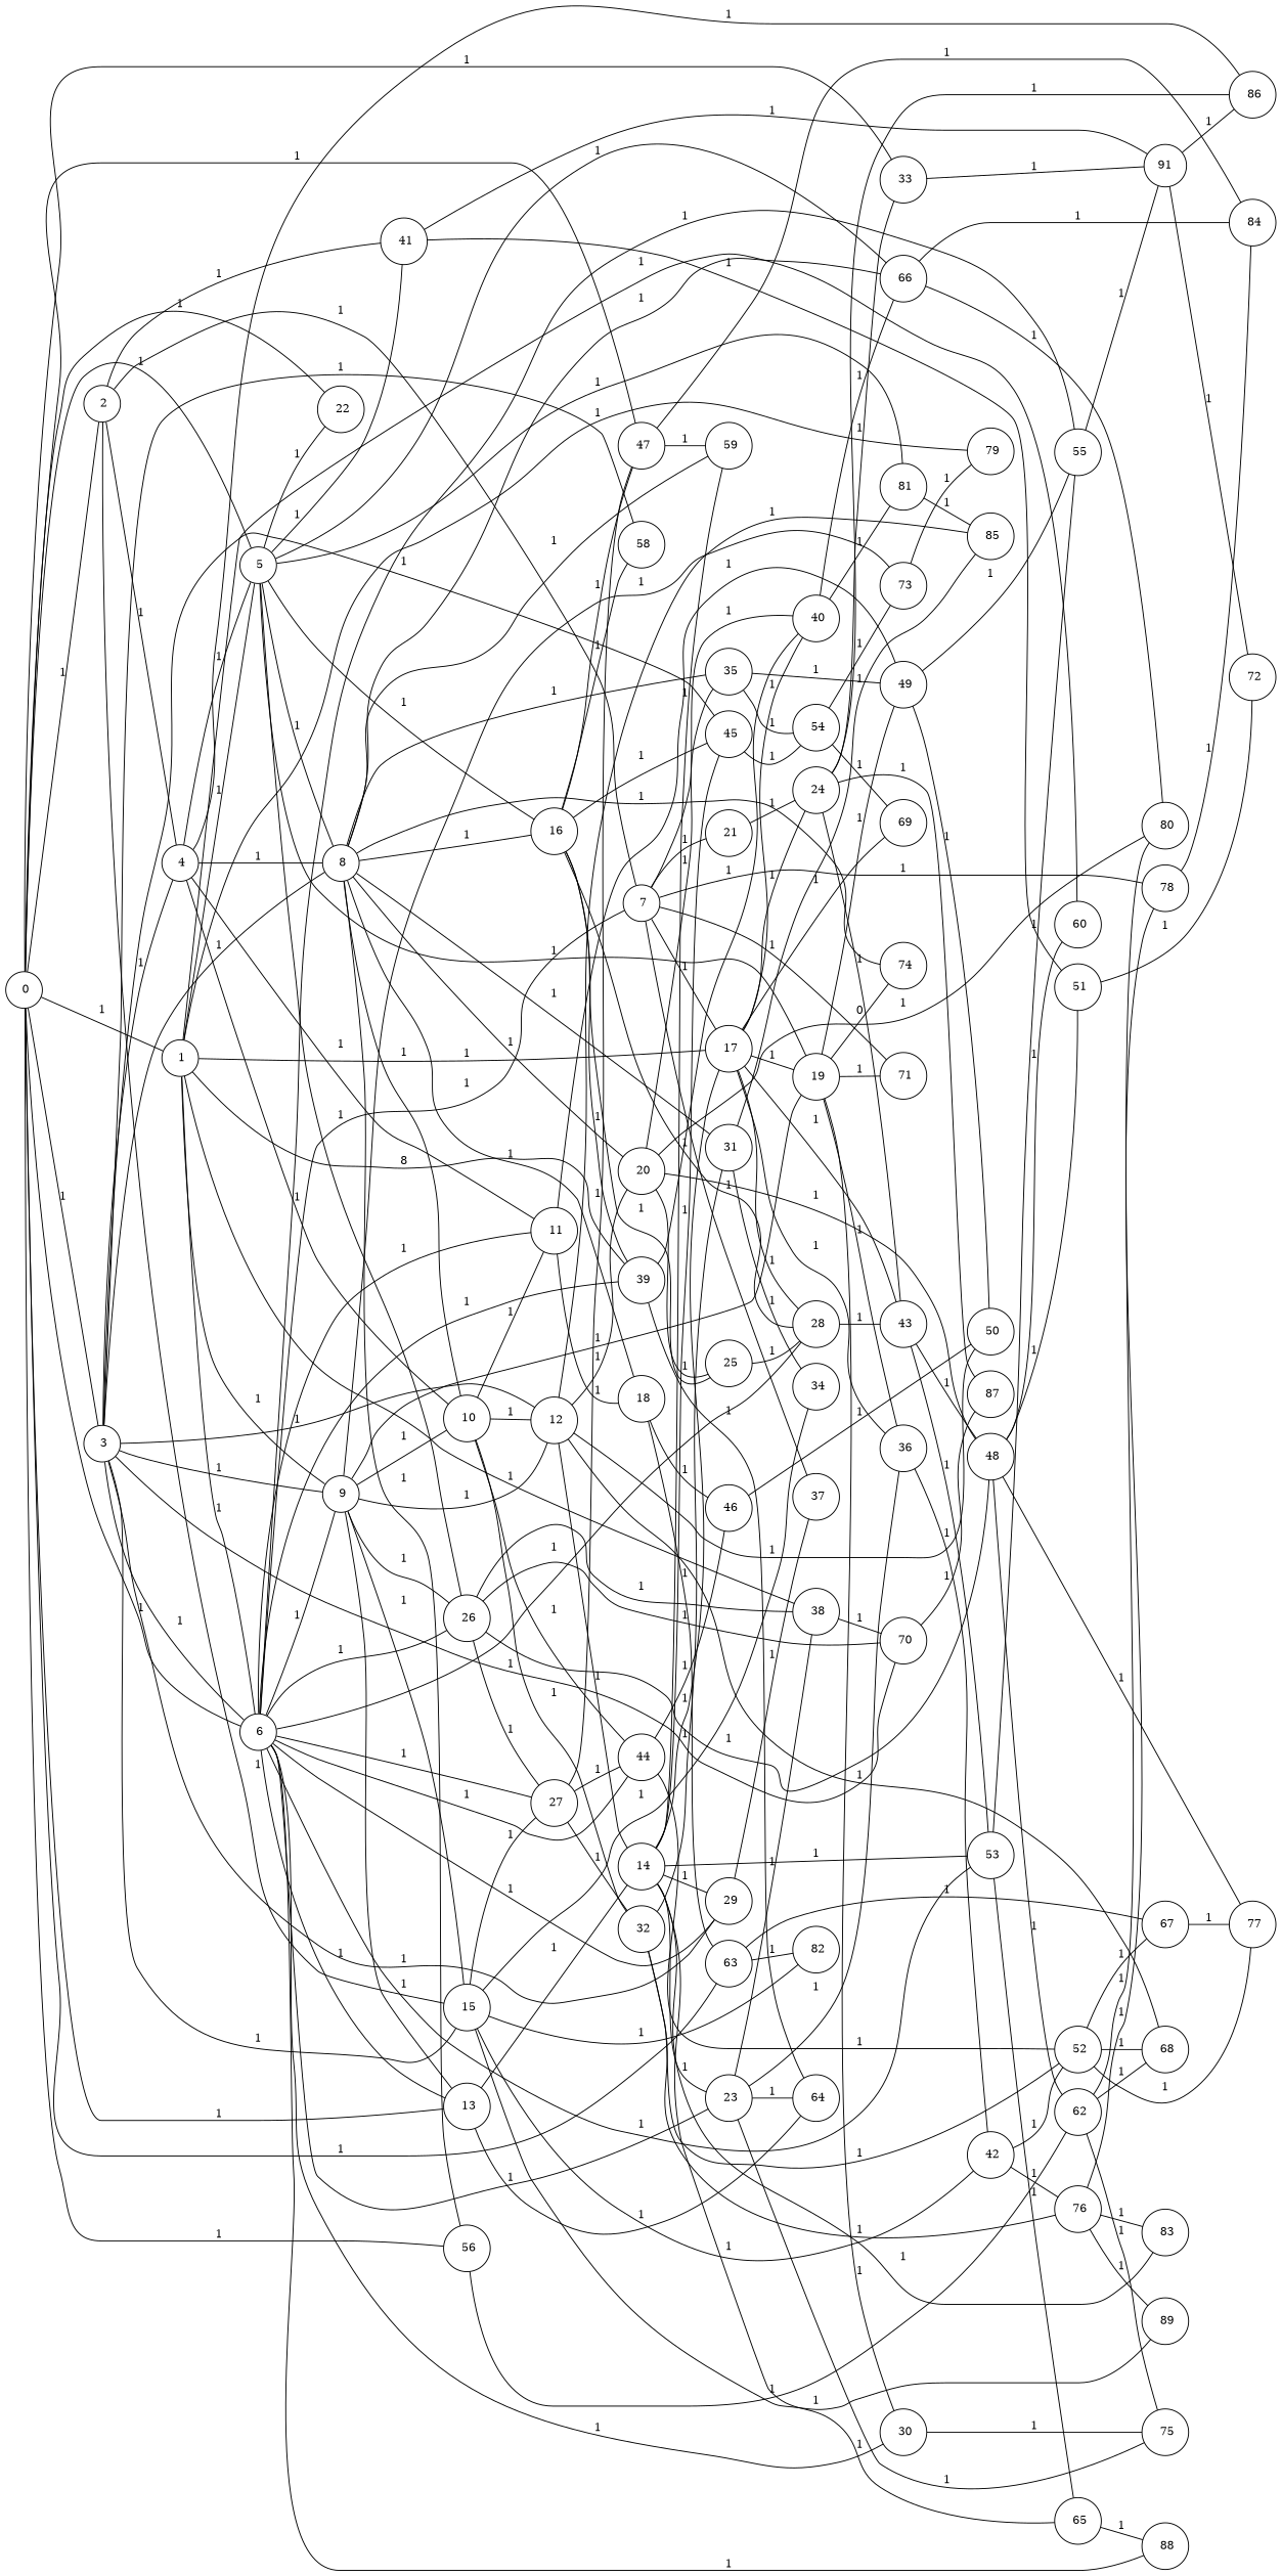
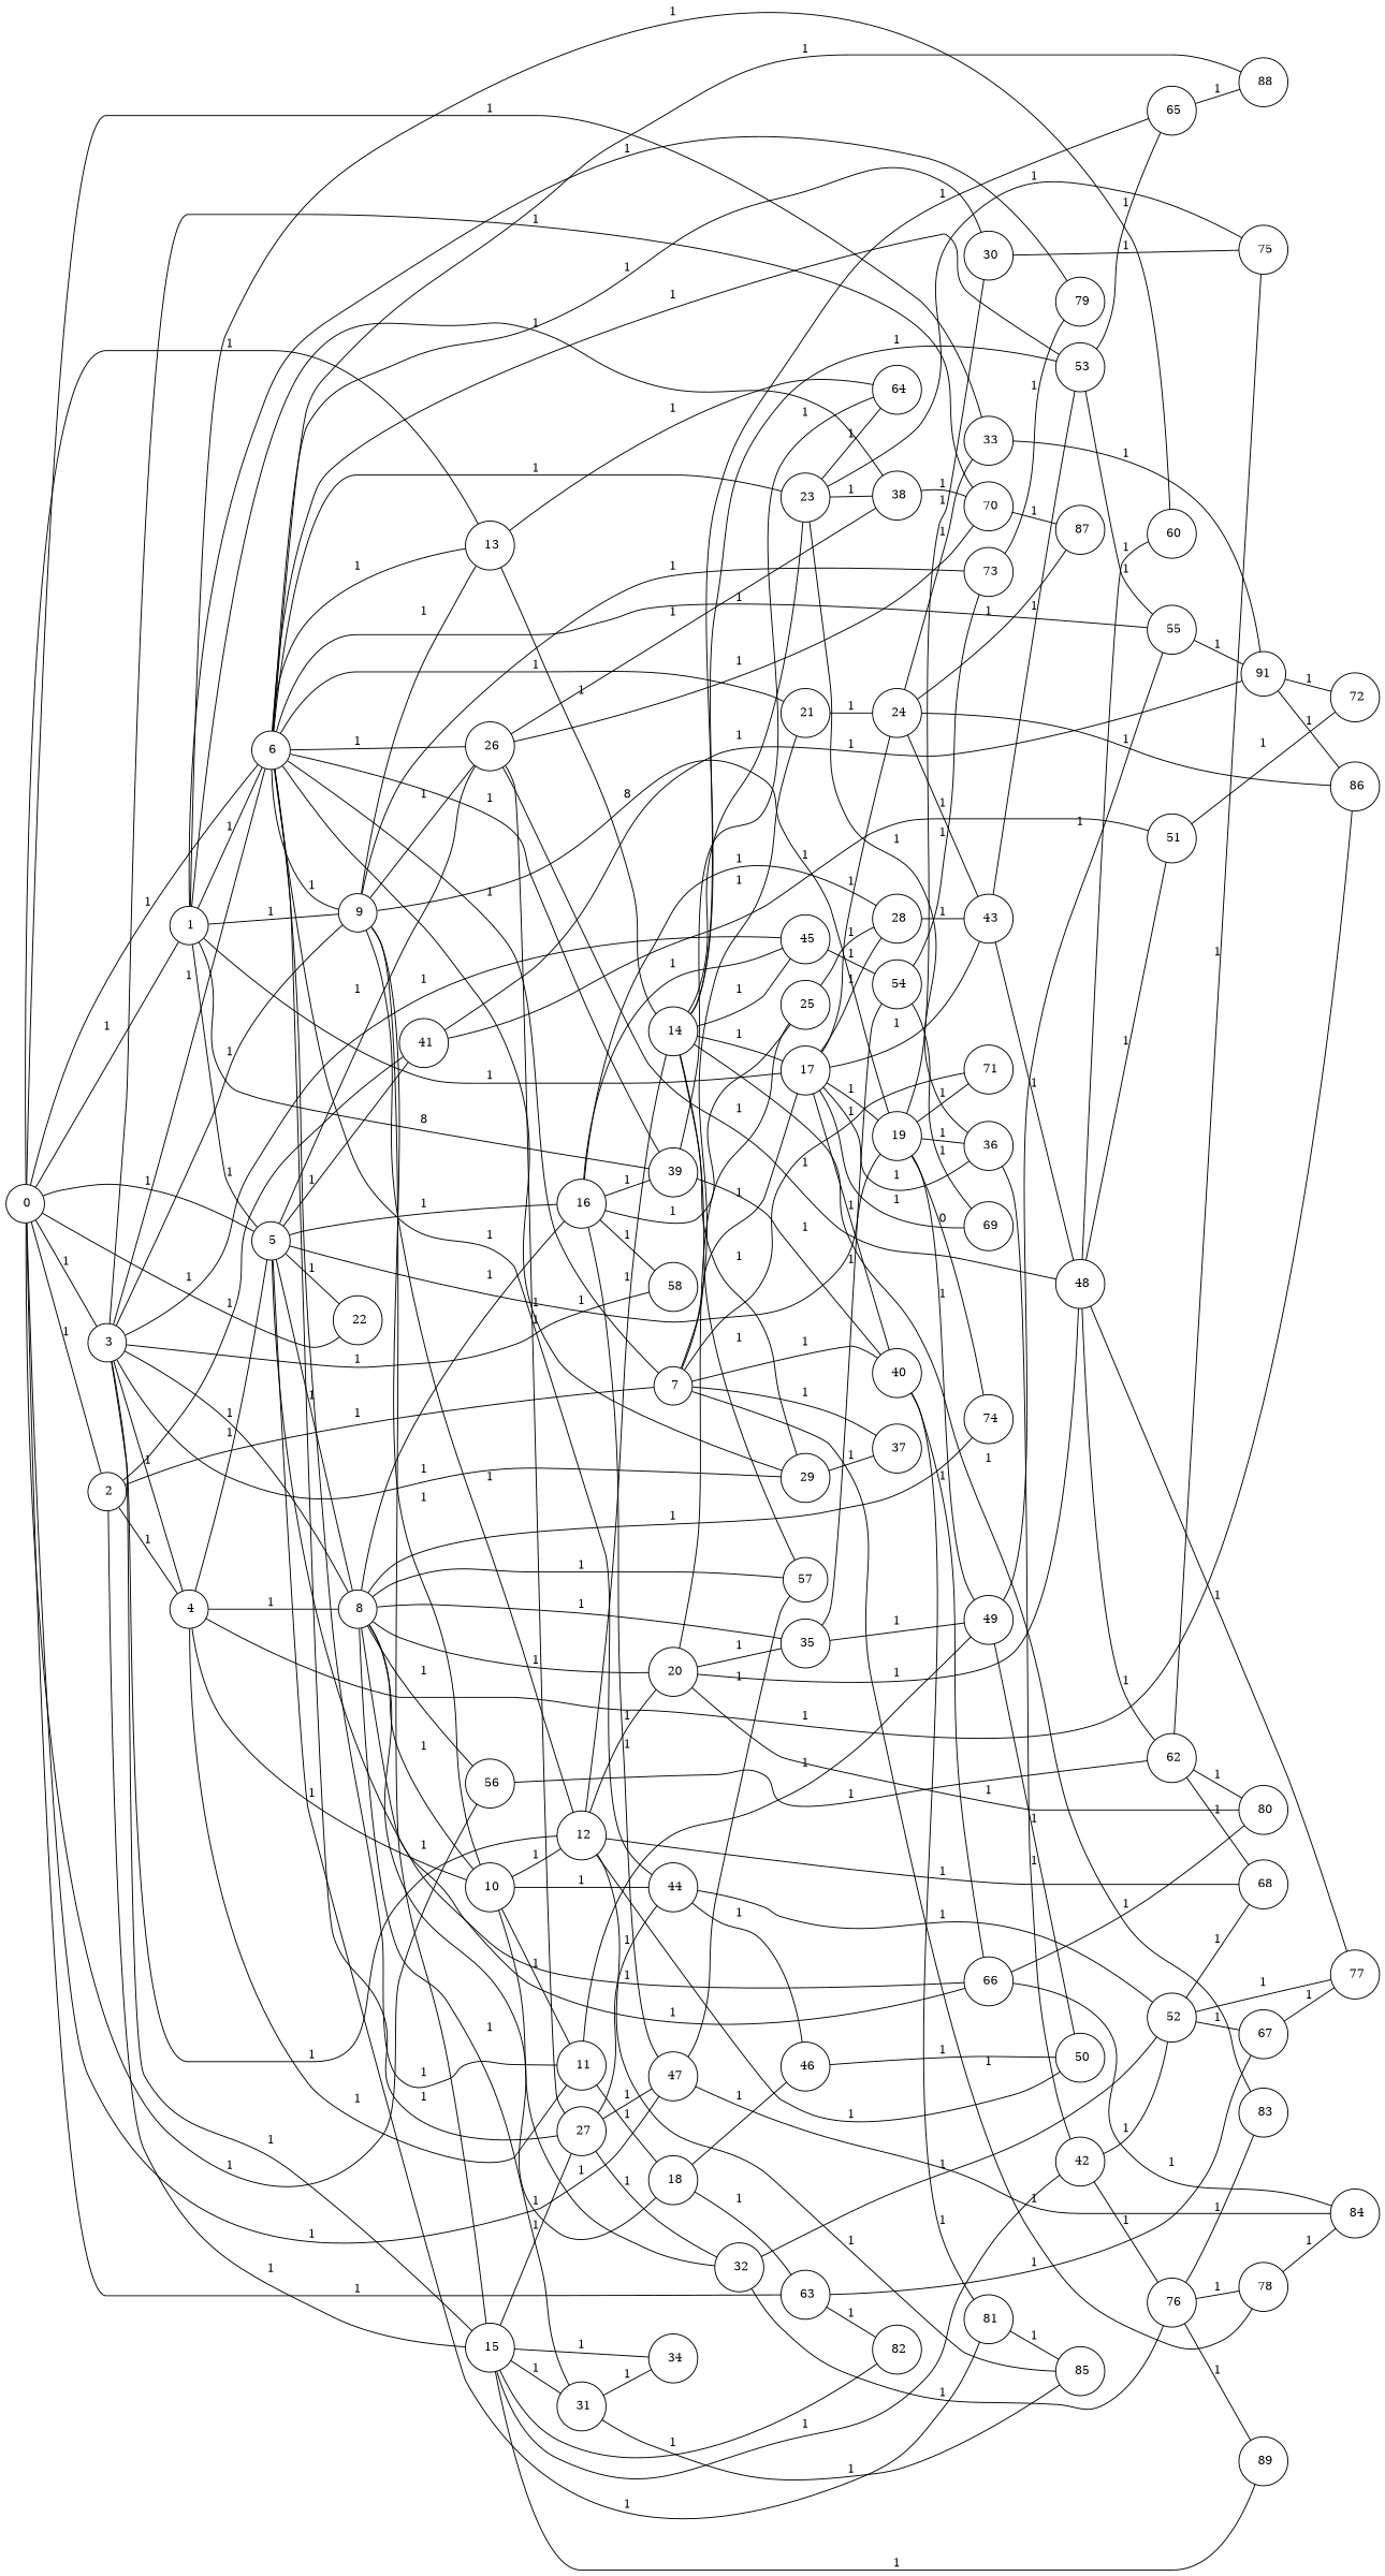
  graph {
    fixedsize="true;"
    rankdir=LR
    node [color=black fontsize=12 hight=.12 shape=circle]
    edge [fontsize=12]
    n1 [label=" 0" width=.12]
    n2 [label=" 1" width=.12]
    n3 [label=" 2" width=.12]
    n4 [label=" 3" width=.12]
    n5 [label=" 5" width=.12]
    n6 [label=" 6" width=.12]
    n7 [label=" 13" width=.12]
    n8 [label=" 22" width=.12]
    n9 [label=" 33" width=.12]
    n10 [label=" 47" width=.12]
    n11 [label=" 56" width=.12]
    n12 [label=" 63" width=.12]
    n13 [label=" 9" width=.12]
    n14 [label=" 17" width=.12]
    n15 [label=" 38" width=.12]
    n16 [label=" 39" width=.12]
    n17 [label=" 60" width=.12]
    n18 [label=" 79" width=.12]
    n19 [label=" 4" width=.12]
    n20 [label=" 7" width=.12]
    n21 [label=" 15" width=.12]
    n22 [label=" 41" width=.12]
    n23 [label=" 8" width=.12]
    n24 [label=" 12" width=.12]
    n25 [label=" 29" width=.12]
    n26 [label=" 45" width=.12]
    n27 [label=" 58" width=.12]
    n28 [label=" 70" width=.12]
    n29 [label=" 16" width=.12]
    n30 [label=" 19" width=.12]
    n31 [label=" 26" width=.12]
    n32 [label=" 66" width=.12]
    n33 [label=" 81" width=.12]
    n34 [label=" 11" width=.12]
    n35 [label=" 21" width=.12]
    n36 [label=" 23" width=.12]
    n37 [label=" 27" width=.12]
    n38 [label=" 30" width=.12]
    n39 [label=" 44" width=.12]
    n40 [label=" 53" width=.12]
    n41 [label=" 55" width=.12]
    n42 [label=" 88" width=.12]
    n43 [label=" 14" width=.12]
    n44 [label=" 64" width=.12]
    n45 [label=91 width=.12]
-   n46 [label=" 59" width=.12]
+   n46 [label=57 width=.12]
    n47 [label=" 84" width=.12]
    n48 [label=" 62" width=.12]
    n49 [label=" 82" width=.12]
    n50 [label=" 67" width=.12]
    n51 [label=" 10" width=.12]
    n52 [label=" 73" width=.12]
    n53 [label=" 40" width=.12]
    n54 [label=" 28" width=.12]
    n55 [label=" 24" width=.12]
    n56 [label=" 36" width=.12]
    n57 [label=" 43" width=.12]
    n58 [label=" 69" width=.12]
    n59 [label=" 86" width=.12]
    n60 [label=" 37" width=.12]
    n61 [label=" 71" width=.12]
    n62 [label=" 78" width=.12]
    n63 [label=" 31" width=.12]
    n64 [label=" 34" width=.12]
    n65 [label=" 42" width=.12]
    n66 [label=" 89" width=.12]
    n67 [label=" 51" width=.12]
    n68 [label=" 18" width=.12]
    n69 [label=" 20" width=.12]
    n70 [label=" 35" width=.12]
    n71 [label=" 74" width=.12]
    n72 [label=" 50" width=.12]
    n73 [label=" 68" width=.12]
    n74 [label=" 85" width=.12]
    n75 [label=" 54" width=.12]
    n76 [label=" 87" width=.12]
    n77 [label=" 32" width=.12]
    n78 [label=" 49" width=.12]
    n79 [label=" 25" width=.12]
    n80 [label=" 48" width=.12]
    n81 [label=" 80" width=.12]
    n82 [label=" 75" width=.12]
    n83 [label=" 46" width=.12]
    n84 [label=" 52" width=.12]
    n85 [label=" 65" width=.12]
    n86 [label=" 76" width=.12]
    n87 [label=" 83" width=.12]
    n88 [label=" 77" width=.12]
    n89 [label=" 72" width=.12]
    n1 -- n2 [label=1]
    n1 -- n3 [label=1]
    n1 -- n4 [label=1]
    n1 -- n5 [label=1]
    n1 -- n6 [label=1]
    n1 -- n7 [label=1]
    n1 -- n8 [label=1]
    n1 -- n9 [label=1]
    n1 -- n10 [label=1]
    n1 -- n11 [label=1]
    n1 -- n12 [label=1]
    n2 -- n5 [label=1]
    n2 -- n6 [label=1]
    n2 -- n13 [label=1]
    n2 -- n14 [label=1]
    n2 -- n15 [label=1]
    n2 -- n16 [label=8]
    n2 -- n17 [label=1]
    n2 -- n18 [label=1]
    n3 -- n19 [label=1]
    n3 -- n20 [label=1]
    n3 -- n21 [label=1]
    n3 -- n22 [label=1]
    n4 -- n6 [label=1]
    n4 -- n13 [label=1]
    n4 -- n19 [label=1]
    n4 -- n21 [label=1]
    n4 -- n23 [label=1]
    n4 -- n24 [label=1]
    n4 -- n25 [label=1]
    n4 -- n26 [label=1]
    n4 -- n27 [label=1]
    n4 -- n28 [label=1]
    n5 -- n8 [label=1]
    n5 -- n22 [label=1]
    n5 -- n23 [label=1]
    n5 -- n29 [label=1]
    n5 -- n30 [label=1]
    n5 -- n31 [label=1]
    n5 -- n32 [label=1]
    n5 -- n33 [label=1]
    n6 -- n7 [label=1]
    n6 -- n13 [label=1]
    n6 -- n16 [label=1]
    n6 -- n20 [label=1]
    n6 -- n25 [label=1]
    n6 -- n31 [label=1]
    n6 -- n34 [label=1]
-   n6 -- n54 [label=1]
+   n6 -- n35 [label=1]
    n6 -- n36 [label=1]
    n6 -- n37 [label=1]
    n6 -- n38 [label=1]
    n6 -- n39 [label=1]
    n6 -- n40 [label=1]
    n6 -- n41 [label=1]
    n6 -- n42 [label=1]
    n7 -- n43 [label=1]
    n7 -- n44 [label=1]
    n9 -- n45 [label=1]
    n10 -- n46 [label=1]
    n10 -- n47 [label=1]
    n11 -- n48 [label=1]
    n12 -- n49 [label=1]
    n12 -- n50 [label=1]
    n13 -- n7 [label=1]
    n13 -- n21 [label=1]
    n13 -- n24 [label=1]
-   n13 -- n30 [label=1]
+   n13 -- n30 [label=8]
    n13 -- n31 [label=1]
    n13 -- n51 [label=1]
    n13 -- n52 [label=1]
    n14 -- n30 [label=1]
    n14 -- n53 [label=1]
    n14 -- n54 [label=1]
    n14 -- n55 [label=1]
    n14 -- n56 [label=1]
    n14 -- n57 [label=1]
    n14 -- n58 [label=1]
    n15 -- n28 [label=1]
    n16 -- n44 [label=1]
    n16 -- n53 [label=1]
    n19 -- n5 [label=1]
    n19 -- n23 [label=1]
    n19 -- n34 [label=1]
    n19 -- n51 [label=1]
    n19 -- n59 [label=1]
    n20 -- n14 [label=1]
    n20 -- n35 [label=1]
    n20 -- n53 [label=1]
    n20 -- n60 [label=1]
    n20 -- n61 [label=1]
    n20 -- n62 [label=1]
    n21 -- n37 [label=1]
    n21 -- n49 [label=1]
-   n77 -- n63 [label=1]
+   n21 -- n63 [label=1]
    n21 -- n64 [label=1]
    n21 -- n65 [label=1]
    n21 -- n66 [label=1]
    n22 -- n45 [label=1]
    n22 -- n67 [label=1]
    n23 -- n11 [label=1]
    n23 -- n29 [label=1]
    n23 -- n32 [label=1]
    n23 -- n46 [label=1]
    n23 -- n51 [label=1]
    n23 -- n63 [label=1]
    n23 -- n68 [label=1]
    n23 -- n69 [label=1]
    n23 -- n70 [label=1]
    n23 -- n71 [label=1]
    n24 -- n43 [label=1]
    n24 -- n69 [label=1]
    n24 -- n72 [label=1]
    n24 -- n73 [label=1]
    n24 -- n74 [label=1]
    n25 -- n60 [label=1]
    n26 -- n75 [label=1]
    n28 -- n76 [label=1]
    n29 -- n10 [label=1]
    n29 -- n16 [label=1]
    n29 -- n26 [label=1]
    n29 -- n27 [label=1]
    n29 -- n54 [label=1]
    n29 -- n79 [label=1]
    n30 -- n38 [label=1]
    n30 -- n56 [label=1]
    n30 -- n61 [label=1]
    n30 -- n71 [label=0]
    n30 -- n78 [label=1]
    n31 -- n15 [label=1]
    n31 -- n28 [label=1]
    n31 -- n37 [label=1]
    n31 -- n80 [label=1]
    n32 -- n47 [label=1]
    n32 -- n81 [label=1]
    n33 -- n74 [label=1]
    n34 -- n68 [label=1]
    n34 -- n78 [label=1]
    n35 -- n55 [label=1]
    n36 -- n15 [label=1]
    n36 -- n44 [label=1]
    n36 -- n56 [label=1]
    n36 -- n82 [label=1]
    n37 -- n10 [label=1]
    n37 -- n39 [label=1]
    n37 -- n77 [label=1]
    n38 -- n82 [label=1]
    n39 -- n83 [label=1]
    n39 -- n84 [label=1]
    n40 -- n41 [label=1]
    n40 -- n85 [label=1]
    n41 -- n45 [label=1]
    n43 -- n14 [label=1]
    n43 -- n25 [label=1]
    n43 -- n26 [label=1]
    n43 -- n36 [label=1]
    n43 -- n40 [label=1]
    n43 -- n46 [label=1]
    n43 -- n85 [label=1]
    n43 -- n87 [label=1]
    n45 -- n59 [label=1]
    n45 -- n89 [label=1]
    n48 -- n73 [label=1]
    n48 -- n81 [label=1]
    n48 -- n82 [label=1]
    n50 -- n88 [label=1]
    n51 -- n24 [label=1]
    n51 -- n34 [label=1]
    n51 -- n39 [label=1]
    n51 -- n77 [label=1]
    n52 -- n18 [label=1]
    n53 -- n32 [label=1]
    n53 -- n33 [label=1]
    n54 -- n57 [label=1]
    n55 -- n9 [label=1]
    n55 -- n57 [label=1]
    n55 -- n59 [label=1]
    n55 -- n76 [label=1]
    n56 -- n65 [label=1]
    n57 -- n40 [label=1]
    n57 -- n80 [label=1]
    n62 -- n47 [label=1]
    n63 -- n64 [label=1]
    n63 -- n74 [label=1]
    n65 -- n84 [label=1]
    n65 -- n86 [label=1]
    n67 -- n89 [label=1]
    n68 -- n12 [label=1]
    n68 -- n83 [label=1]
    n69 -- n70 [label=1]
    n69 -- n79 [label=1]
    n69 -- n80 [label=1]
    n69 -- n81 [label=1]
    n70 -- n75 [label=1]
    n70 -- n78 [label=1]
    n75 -- n52 [label=1]
    n75 -- n58 [label=1]
    n77 -- n84 [label=1]
    n77 -- n86 [label=1]
    n78 -- n41 [label=1]
    n78 -- n72 [label=1]
    n79 -- n54 [label=1]
    n80 -- n17 [label=1]
    n80 -- n48 [label=1]
    n80 -- n67 [label=1]
    n80 -- n88 [label=1]
    n83 -- n72 [label=1]
    n84 -- n50 [label=1]
    n84 -- n73 [label=1]
    n84 -- n88 [label=1]
    n85 -- n42 [label=1]
    n86 -- n62 [label=1]
    n86 -- n66 [label=1]
    n86 -- n87 [label=1]
  }
